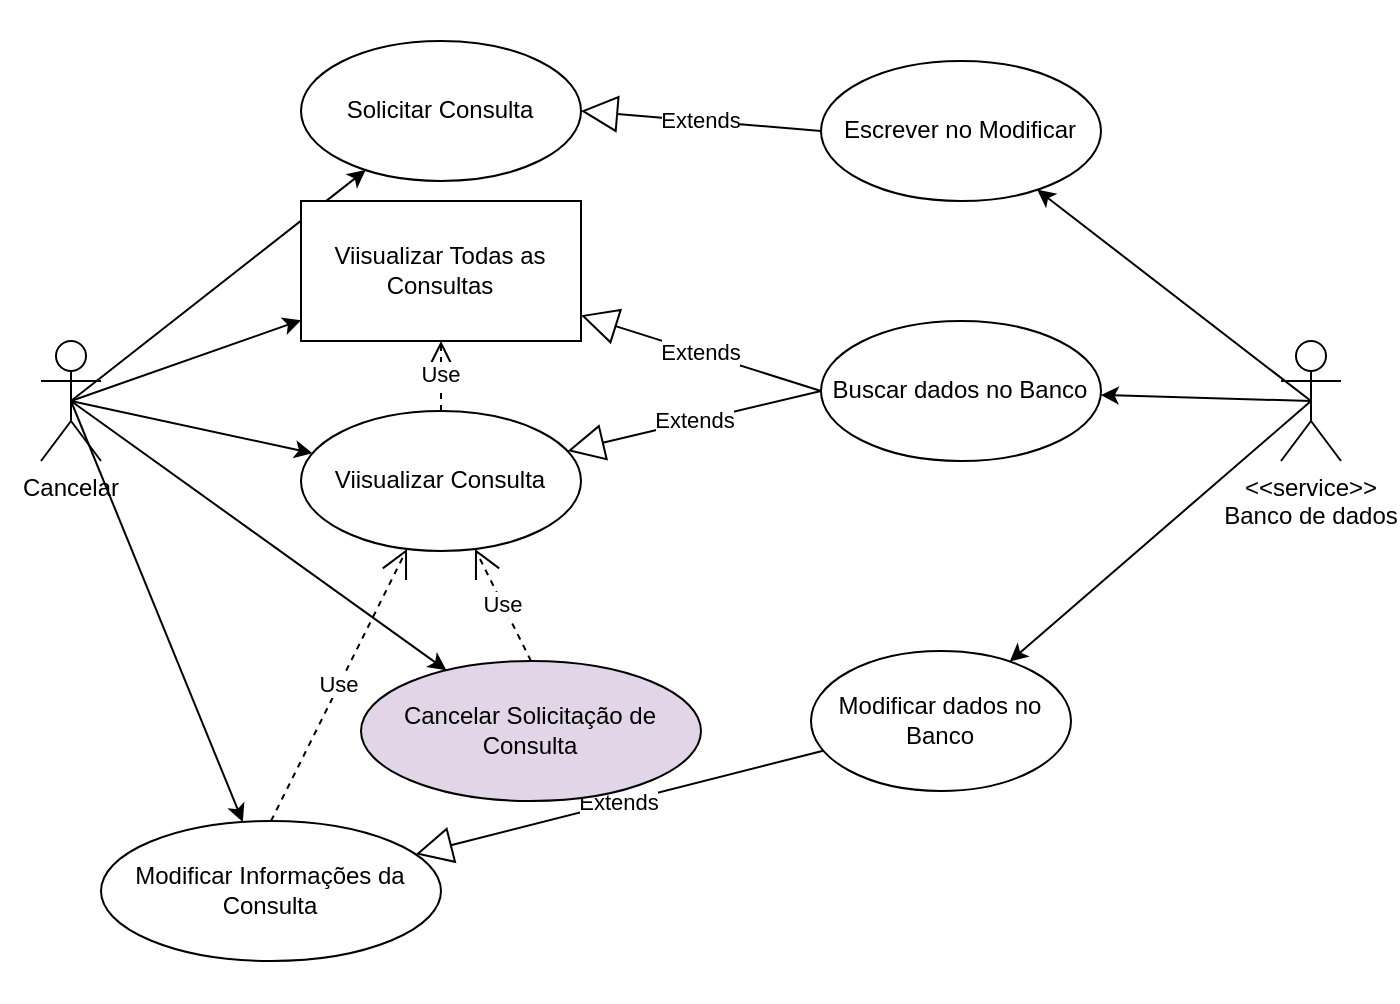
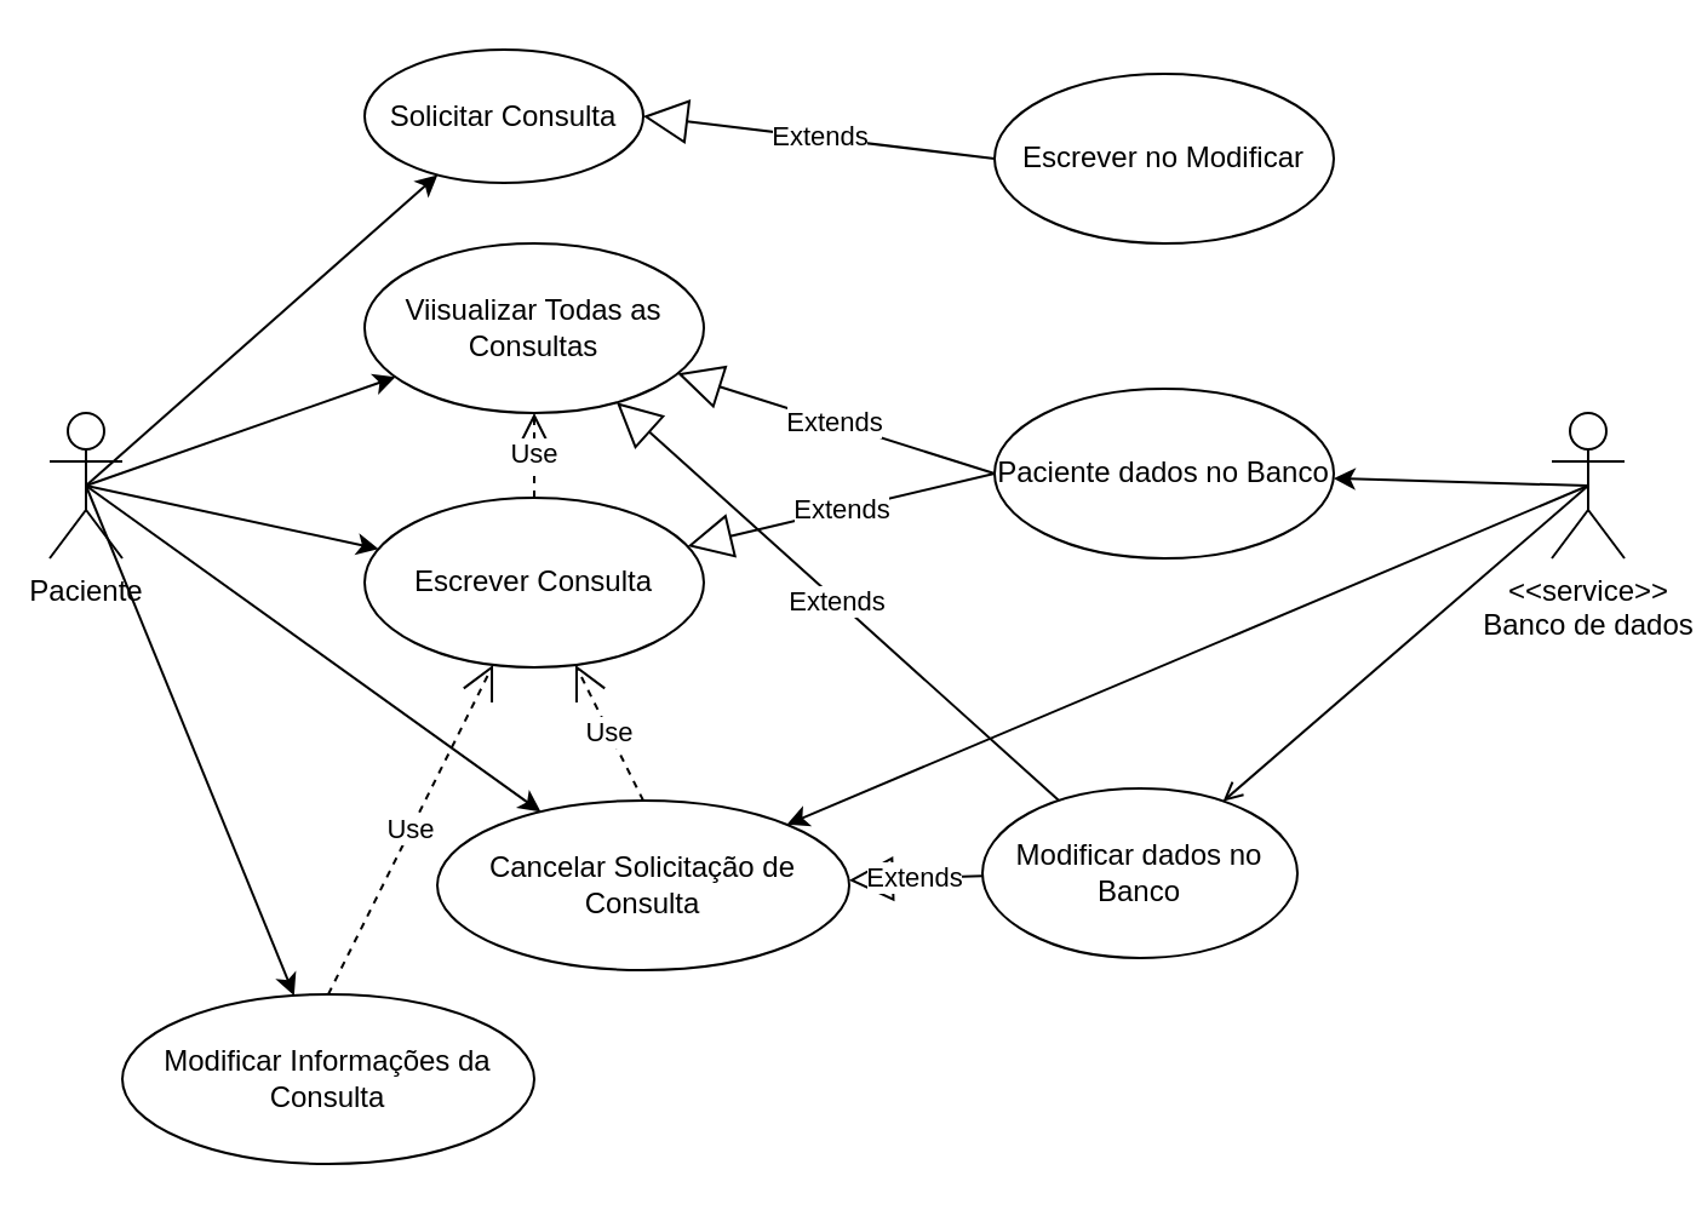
  <mxCell id="0" />
  <mxCell id="1" parent="0" />
  <mxCell id="2" style="rounded=0;orthogonalLoop=1;jettySize=auto;html=1;exitX=0.5;exitY=0.5;exitDx=0;exitDy=0;exitPerimeter=0;" edge="1" parent="1" source="7" target="8"><mxGeometry relative="1" as="geometry" /></mxCell>
  <mxCell id="3" style="rounded=0;orthogonalLoop=1;jettySize=auto;html=1;exitX=0.5;exitY=0.5;exitDx=0;exitDy=0;exitPerimeter=0;" edge="1" parent="1" source="7" target="11"><mxGeometry relative="1" as="geometry" /></mxCell>
  <mxCell id="4" style="rounded=0;orthogonalLoop=1;jettySize=auto;html=1;exitX=0.5;exitY=0.5;exitDx=0;exitDy=0;exitPerimeter=0;" edge="1" parent="1" source="7" target="9"><mxGeometry relative="1" as="geometry" /></mxCell>
  <mxCell id="5" style="rounded=0;orthogonalLoop=1;jettySize=auto;html=1;exitX=0.5;exitY=0.5;exitDx=0;exitDy=0;exitPerimeter=0;" edge="1" parent="1" source="7" target="26"><mxGeometry relative="1" as="geometry" /></mxCell>
  <mxCell id="6" style="rounded=0;orthogonalLoop=1;jettySize=auto;html=1;exitX=0.5;exitY=0.5;exitDx=0;exitDy=0;exitPerimeter=0;" edge="1" parent="1" source="7" target="10"><mxGeometry relative="1" as="geometry" /></mxCell>
- <mxCell id="7" value="Cancelar" style="shape=umlActor;verticalLabelPosition=bottom;verticalAlign=top;html=1;" vertex="1" parent="1"><mxGeometry x="20" y="170" width="30" height="60" as="geometry" /></mxCell>
- <mxCell id="8" value="Solicitar Consulta" style="ellipse;whiteSpace=wrap;html=1;" vertex="1" parent="1"><mxGeometry x="150" y="20" width="140" height="70" as="geometry" /></mxCell>
- <mxCell id="9" value="Viisualizar Consulta" style="ellipse;whiteSpace=wrap;html=1;" vertex="1" parent="1"><mxGeometry x="150" y="205" width="140" height="70" as="geometry" /></mxCell>
+ <mxCell id="7" value="Paciente" style="shape=umlActor;verticalLabelPosition=bottom;verticalAlign=top;html=1;" vertex="1" parent="1"><mxGeometry x="20" y="170" width="30" height="60" as="geometry" /></mxCell>
+ <mxCell id="8" value="Solicitar Consulta" style="ellipse;whiteSpace=wrap;html=1;" vertex="1" parent="1"><mxGeometry x="150" y="20" width="115" height="55" as="geometry" /></mxCell>
+ <mxCell id="9" value="Escrever Consulta" style="ellipse;whiteSpace=wrap;html=1;" vertex="1" parent="1"><mxGeometry x="150" y="205" width="140" height="70" as="geometry" /></mxCell>
  <mxCell id="10" value="Modificar Informações da Consulta" style="ellipse;whiteSpace=wrap;html=1;" vertex="1" parent="1"><mxGeometry x="50" y="410" width="170" height="70" as="geometry" /></mxCell>
- <mxCell id="11" value="Viisualizar Todas as Consultas" style="whiteSpace=wrap;html=1;rounded=0;" vertex="1" parent="1"><mxGeometry x="150" y="100" width="140" height="70" as="geometry" /></mxCell>
+ <mxCell id="11" value="Viisualizar Todas as Consultas" style="ellipse;whiteSpace=wrap;html=1;" vertex="1" parent="1"><mxGeometry x="150" y="100" width="140" height="70" as="geometry" /></mxCell>
  <mxCell id="12" value="Escrever no Modificar" style="ellipse;whiteSpace=wrap;html=1;" vertex="1" parent="1"><mxGeometry x="410" y="30" width="140" height="70" as="geometry" /></mxCell>
- <mxCell id="13" value="Buscar dados no Banco" style="ellipse;whiteSpace=wrap;html=1;" vertex="1" parent="1"><mxGeometry x="410" y="160" width="140" height="70" as="geometry" /></mxCell>
+ <mxCell id="13" value="Paciente dados no Banco" style="ellipse;whiteSpace=wrap;html=1;" vertex="1" parent="1"><mxGeometry x="410" y="160" width="140" height="70" as="geometry" /></mxCell>
  <mxCell id="14" value="Modificar dados no Banco" style="ellipse;whiteSpace=wrap;html=1;" vertex="1" parent="1"><mxGeometry x="405" y="325" width="130" height="70" as="geometry" /></mxCell>
- <mxCell id="15" style="rounded=0;orthogonalLoop=1;jettySize=auto;html=1;exitX=0.5;exitY=0.5;exitDx=0;exitDy=0;exitPerimeter=0;" edge="1" parent="1" source="18" target="12"><mxGeometry relative="1" as="geometry" /></mxCell>
+ <mxCell id="15" style="rounded=0;orthogonalLoop=1;jettySize=auto;html=1;exitX=0.5;exitY=0.5;exitDx=0;exitDy=0;exitPerimeter=0;" edge="1" parent="1" source="18" target="26"><mxGeometry relative="1" as="geometry" /></mxCell>
  <mxCell id="16" style="rounded=0;orthogonalLoop=1;jettySize=auto;html=1;exitX=0.5;exitY=0.5;exitDx=0;exitDy=0;exitPerimeter=0;" edge="1" parent="1" source="18" target="13"><mxGeometry relative="1" as="geometry" /></mxCell>
- <mxCell id="17" style="rounded=0;orthogonalLoop=1;jettySize=auto;html=1;exitX=0.5;exitY=0.5;exitDx=0;exitDy=0;exitPerimeter=0;" edge="1" parent="1" source="18" target="14"><mxGeometry relative="1" as="geometry" /></mxCell>
+ <mxCell id="17" style="rounded=0;orthogonalLoop=1;jettySize=auto;html=1;exitX=0.5;exitY=0.5;exitDx=0;exitDy=0;exitPerimeter=0;endArrow=open;" edge="1" parent="1" source="18" target="14"><mxGeometry relative="1" as="geometry" /></mxCell>
  <mxCell id="18" value="&amp;lt;&amp;lt;service&amp;gt;&amp;gt;&lt;br&gt;Banco de dados" style="shape=umlActor;verticalLabelPosition=bottom;verticalAlign=top;html=1;" vertex="1" parent="1"><mxGeometry x="640" y="170" width="30" height="60" as="geometry" /></mxCell>
  <mxCell id="19" value="Extends" style="endArrow=block;endSize=16;endFill=0;html=1;rounded=0;entryX=1;entryY=0.5;entryDx=0;entryDy=0;exitX=0;exitY=0.5;exitDx=0;exitDy=0;" edge="1" parent="1" source="12" target="8"><mxGeometry width="160" relative="1" as="geometry"><mxPoint x="180" y="200" as="sourcePoint" /><mxPoint x="340" y="200" as="targetPoint" /></mxGeometry></mxCell>
  <mxCell id="20" value="Use" style="endArrow=open;endSize=12;dashed=1;html=1;rounded=0;exitX=0.5;exitY=0;exitDx=0;exitDy=0;" edge="1" parent="1" source="9" target="11"><mxGeometry width="160" relative="1" as="geometry"><mxPoint x="180" y="200" as="sourcePoint" /><mxPoint x="340" y="200" as="targetPoint" /></mxGeometry></mxCell>
  <mxCell id="21" value="Extends" style="endArrow=block;endSize=16;endFill=0;html=1;rounded=0;exitX=0;exitY=0.5;exitDx=0;exitDy=0;" edge="1" parent="1" source="13" target="11"><mxGeometry width="160" relative="1" as="geometry"><mxPoint x="250" y="250" as="sourcePoint" /><mxPoint x="410" y="250" as="targetPoint" /></mxGeometry></mxCell>
  <mxCell id="22" value="Extends" style="endArrow=block;endSize=16;endFill=0;html=1;rounded=0;exitX=0;exitY=0.5;exitDx=0;exitDy=0;" edge="1" parent="1" source="13" target="9"><mxGeometry width="160" relative="1" as="geometry"><mxPoint x="330" y="240" as="sourcePoint" /><mxPoint x="490" y="240" as="targetPoint" /></mxGeometry></mxCell>
  <mxCell id="23" value="Use" style="endArrow=open;endSize=12;dashed=1;html=1;rounded=0;exitX=0.5;exitY=0;exitDx=0;exitDy=0;" edge="1" parent="1" source="10" target="9"><mxGeometry width="160" relative="1" as="geometry"><mxPoint x="220" y="330" as="sourcePoint" /><mxPoint x="410" y="250" as="targetPoint" /></mxGeometry></mxCell>
- <mxCell id="24" value="Extends" style="endArrow=block;endSize=16;endFill=0;html=1;rounded=0;" edge="1" parent="1" source="14" target="10"><mxGeometry width="160" relative="1" as="geometry"><mxPoint x="250" y="340" as="sourcePoint" /><mxPoint x="410" y="340" as="targetPoint" /></mxGeometry></mxCell>
+ <mxCell id="24" value="Extends" style="endArrow=block;endSize=16;endFill=0;html=1;rounded=0;" edge="1" parent="1" source="14" target="11"><mxGeometry width="160" relative="1" as="geometry"><mxPoint x="250" y="340" as="sourcePoint" /><mxPoint x="410" y="340" as="targetPoint" /></mxGeometry></mxCell>
  <mxCell id="25" value="Use" style="endArrow=open;endSize=12;dashed=1;html=1;rounded=0;exitX=0.5;exitY=0;exitDx=0;exitDy=0;" edge="1" parent="1" source="26" target="9"><mxGeometry width="160" relative="1" as="geometry"><mxPoint x="330" y="420" as="sourcePoint" /><mxPoint x="490" y="420" as="targetPoint" /></mxGeometry></mxCell>
- <mxCell id="26" value="Cancelar Solicitação de Consulta" style="ellipse;whiteSpace=wrap;html=1;fillColor=#e1d5e7;" vertex="1" parent="1"><mxGeometry x="180" y="330" width="170" height="70" as="geometry" /></mxCell>
+ <mxCell id="26" value="Cancelar Solicitação de Consulta" style="ellipse;whiteSpace=wrap;html=1;" vertex="1" parent="1"><mxGeometry x="180" y="330" width="170" height="70" as="geometry" /></mxCell>
+ <mxCell id="27" value="Extends" style="endArrow=block;endSize=16;endFill=0;html=1;rounded=0;" edge="1" parent="1" source="14" target="26"><mxGeometry width="160" relative="1" as="geometry"><mxPoint x="190" y="330" as="sourcePoint" /><mxPoint x="350" y="330" as="targetPoint" /></mxGeometry></mxCell>
